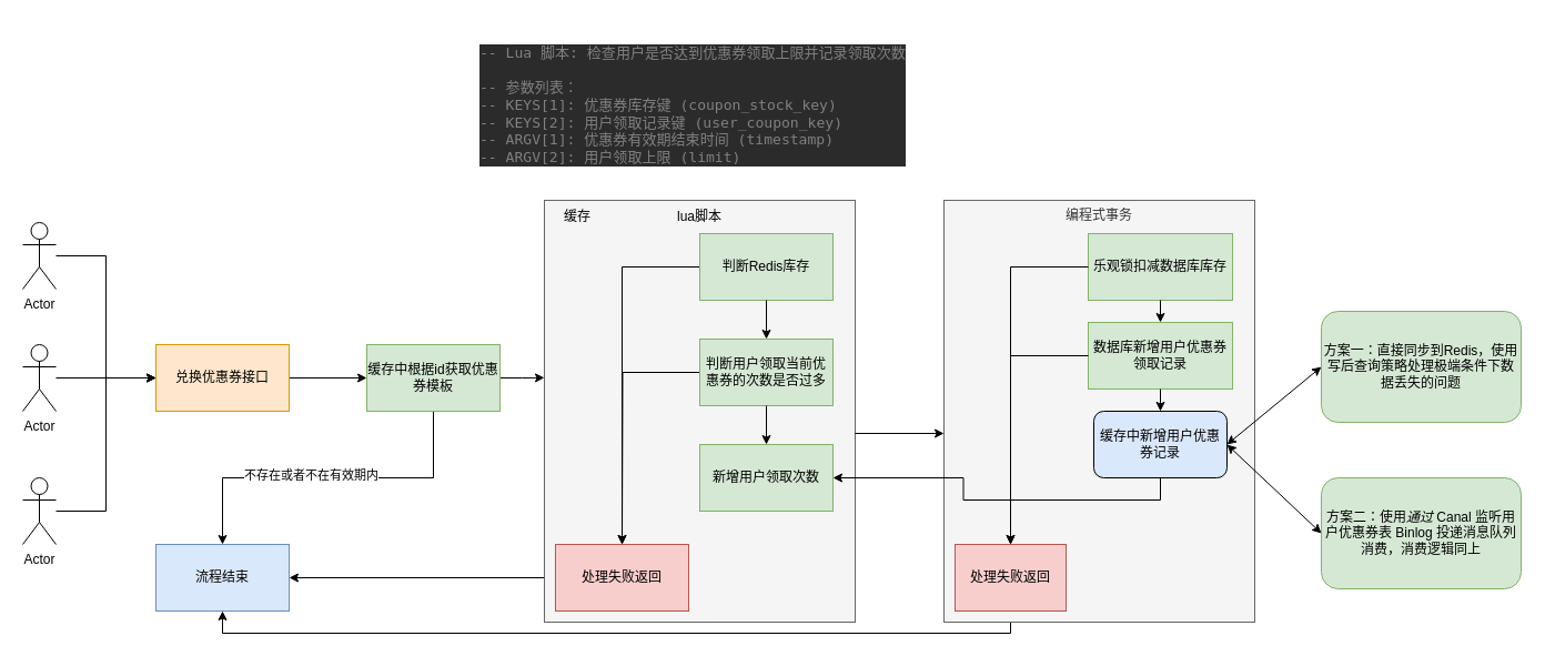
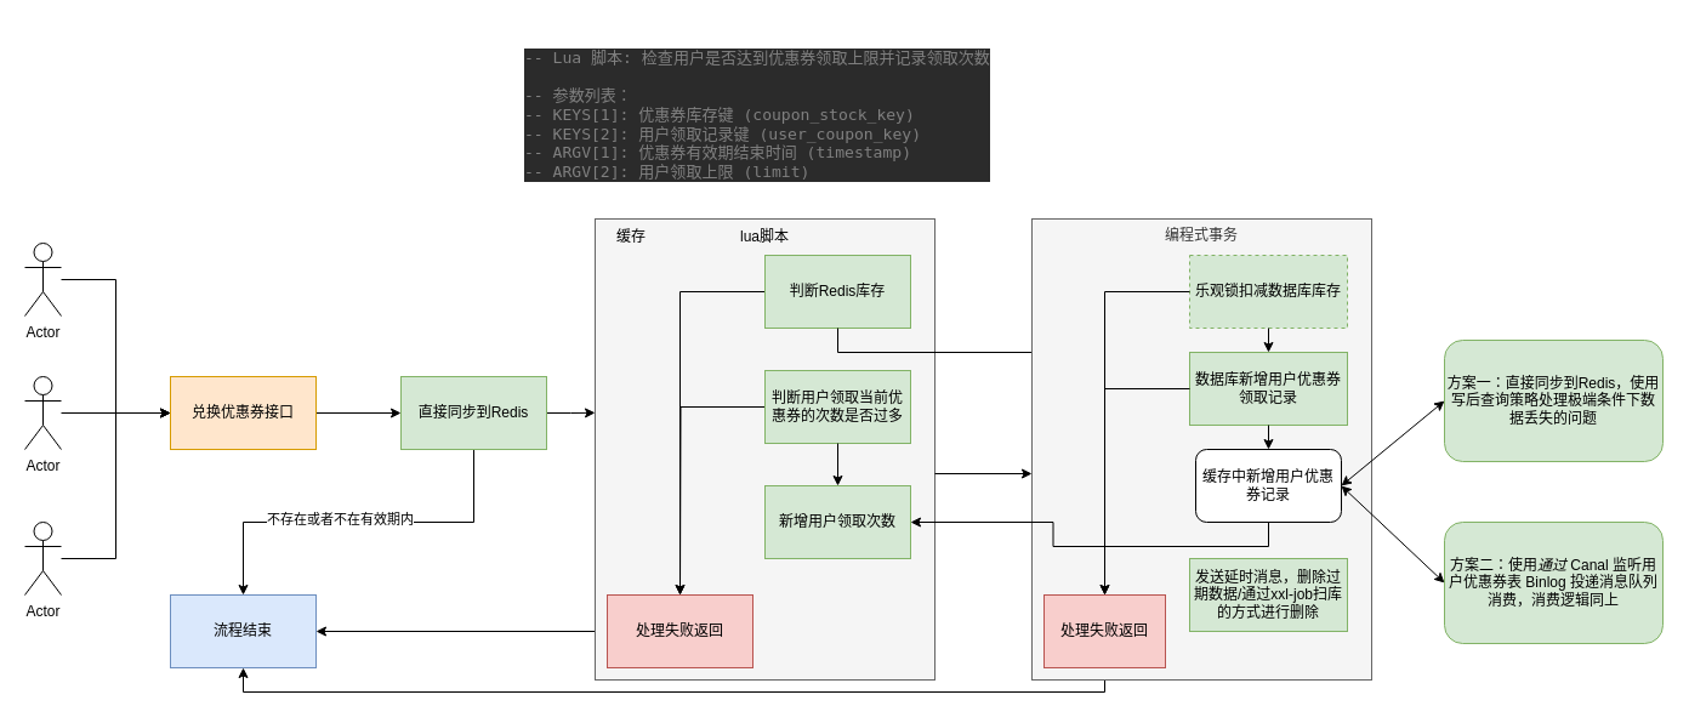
  <mxCell id="0" />
  <mxCell id="1" parent="0" />
  <mxCell id="2" style="edgeStyle=orthogonalEdgeStyle;rounded=0;orthogonalLoop=1;jettySize=auto;html=1;entryX=0;entryY=0.5;entryDx=0;entryDy=0;" parent="1" source="3" target="9" edge="1"><mxGeometry relative="1" as="geometry" /></mxCell>
  <mxCell id="3" value="Actor" style="shape=umlActor;verticalLabelPosition=bottom;verticalAlign=top;html=1;outlineConnect=0;" parent="1" vertex="1"><mxGeometry x="20" y="200" width="30" height="60" as="geometry" /></mxCell>
  <mxCell id="4" style="edgeStyle=orthogonalEdgeStyle;rounded=0;orthogonalLoop=1;jettySize=auto;html=1;entryX=0;entryY=0.5;entryDx=0;entryDy=0;" parent="1" source="5" target="9" edge="1"><mxGeometry relative="1" as="geometry" /></mxCell>
  <mxCell id="5" value="Actor" style="shape=umlActor;verticalLabelPosition=bottom;verticalAlign=top;html=1;outlineConnect=0;" parent="1" vertex="1"><mxGeometry x="20" y="310" width="30" height="60" as="geometry" /></mxCell>
  <mxCell id="6" style="edgeStyle=orthogonalEdgeStyle;rounded=0;orthogonalLoop=1;jettySize=auto;html=1;entryX=0;entryY=0.5;entryDx=0;entryDy=0;" parent="1" source="7" target="9" edge="1"><mxGeometry relative="1" as="geometry" /></mxCell>
  <mxCell id="7" value="Actor" style="shape=umlActor;verticalLabelPosition=bottom;verticalAlign=top;html=1;outlineConnect=0;" parent="1" vertex="1"><mxGeometry x="20" y="430" width="30" height="60" as="geometry" /></mxCell>
  <mxCell id="8" style="edgeStyle=orthogonalEdgeStyle;rounded=0;orthogonalLoop=1;jettySize=auto;html=1;exitX=1;exitY=0.5;exitDx=0;exitDy=0;" parent="1" source="9" target="13" edge="1"><mxGeometry relative="1" as="geometry" /></mxCell>
  <mxCell id="9" value="兑换优惠券接口" style="rounded=0;whiteSpace=wrap;html=1;fillColor=#ffe6cc;strokeColor=#d79b00;" parent="1" vertex="1"><mxGeometry x="140" y="310" width="120" height="60" as="geometry" /></mxCell>
  <mxCell id="10" style="edgeStyle=orthogonalEdgeStyle;rounded=0;orthogonalLoop=1;jettySize=auto;html=1;exitX=0.5;exitY=1;exitDx=0;exitDy=0;entryX=0.5;entryY=0;entryDx=0;entryDy=0;" parent="1" source="13" target="14" edge="1"><mxGeometry relative="1" as="geometry" /></mxCell>
  <mxCell id="11" value="不存在或者不在有效期内" style="edgeLabel;html=1;align=center;verticalAlign=middle;resizable=0;points=[];" parent="10" vertex="1" connectable="0"><mxGeometry x="0.104" y="-3" relative="1" as="geometry"><mxPoint as="offset" /></mxGeometry></mxCell>
  <mxCell id="12" style="edgeStyle=orthogonalEdgeStyle;rounded=0;orthogonalLoop=1;jettySize=auto;html=1;exitX=1;exitY=0.5;exitDx=0;exitDy=0;" parent="1" source="13" edge="1"><mxGeometry relative="1" as="geometry"><mxPoint x="490" y="339.833" as="targetPoint" /></mxGeometry></mxCell>
- <mxCell id="13" value="缓存中根据id获取优惠券模板" style="rounded=0;whiteSpace=wrap;html=1;fillColor=#d5e8d4;strokeColor=#82b366;" parent="1" vertex="1"><mxGeometry x="330" y="310" width="120" height="60" as="geometry" /></mxCell>
+ <mxCell id="13" value="直接同步到Redis" style="rounded=0;whiteSpace=wrap;html=1;fillColor=#d5e8d4;strokeColor=#82b366;" parent="1" vertex="1"><mxGeometry x="330" y="310" width="120" height="60" as="geometry" /></mxCell>
  <mxCell id="14" value="流程结束" style="rounded=0;whiteSpace=wrap;html=1;fillColor=#dae8fc;strokeColor=#6c8ebf;" parent="1" vertex="1"><mxGeometry x="140" y="490" width="120" height="60" as="geometry" /></mxCell>
  <mxCell id="15" value="&lt;div style=&quot;background-color:#2b2b2b;color:#a9b7c6&quot;&gt;&lt;pre style=&quot;font-family:'JetBrains Mono',monospace;font-size:9.8pt;&quot;&gt;&lt;span style=&quot;color:#808080;&quot;&gt;-- Lua &lt;/span&gt;&lt;span style=&quot;color:#808080;font-family:'宋体',monospace;&quot;&gt;脚本&lt;/span&gt;&lt;span style=&quot;color:#808080;&quot;&gt;: &lt;/span&gt;&lt;span style=&quot;color:#808080;font-family:'宋体',monospace;&quot;&gt;检查用户是否达到优惠券领取上限并记录领取次数&lt;br&gt;&lt;/span&gt;&lt;span style=&quot;color:#808080;font-family:'宋体',monospace;&quot;&gt;&lt;br&gt;&lt;/span&gt;&lt;span style=&quot;color:#808080;&quot;&gt;-- &lt;/span&gt;&lt;span style=&quot;color:#808080;font-family:'宋体',monospace;&quot;&gt;参数列表：&lt;br&gt;&lt;/span&gt;&lt;span style=&quot;color:#808080;&quot;&gt;-- KEYS[1]: &lt;/span&gt;&lt;span style=&quot;color:#808080;font-family:'宋体',monospace;&quot;&gt;优惠券库存键&lt;/span&gt;&lt;span style=&quot;color:#808080;&quot;&gt; (coupon_stock_key)&lt;br&gt;&lt;/span&gt;&lt;span style=&quot;color:#808080;&quot;&gt;-- KEYS[2]: &lt;/span&gt;&lt;span style=&quot;color:#808080;font-family:'宋体',monospace;&quot;&gt;用户领取记录键&lt;/span&gt;&lt;span style=&quot;color:#808080;&quot;&gt; (user_coupon_key)&lt;br&gt;&lt;/span&gt;&lt;span style=&quot;color:#808080;&quot;&gt;-- ARGV[1]: &lt;/span&gt;&lt;span style=&quot;color:#808080;font-family:'宋体',monospace;&quot;&gt;优惠券有效期结束时间&lt;/span&gt;&lt;span style=&quot;color:#808080;&quot;&gt; (timestamp)&lt;br&gt;&lt;/span&gt;&lt;span style=&quot;color:#808080;&quot;&gt;-- ARGV[2]: &lt;/span&gt;&lt;span style=&quot;color:#808080;font-family:'宋体',monospace;&quot;&gt;用户领取上限&lt;/span&gt;&lt;span style=&quot;color:#808080;&quot;&gt; (limit)&lt;/span&gt;&lt;/pre&gt;&lt;/div&gt;" style="text;whiteSpace=wrap;html=1;" parent="1" vertex="1"><mxGeometry x="430" y="20" width="390" height="140" as="geometry" /></mxCell>
  <mxCell id="16" style="edgeStyle=orthogonalEdgeStyle;rounded=0;orthogonalLoop=1;jettySize=auto;html=1;entryX=1;entryY=0.5;entryDx=0;entryDy=0;" parent="1" source="21" target="14" edge="1"><mxGeometry relative="1" as="geometry" /></mxCell>
  <mxCell id="17" value="" style="group" parent="1" vertex="1" connectable="0"><mxGeometry x="480" y="180" width="290" height="380" as="geometry" /></mxCell>
  <mxCell id="18" value="" style="group;fillColor=#f5f5f5;strokeColor=#666666;fontColor=#333333;" parent="17" vertex="1" connectable="0"><mxGeometry x="10" width="280" height="380" as="geometry" /></mxCell>
  <mxCell id="19" value="" style="group" parent="18" vertex="1" connectable="0"><mxGeometry width="280" height="380" as="geometry" /></mxCell>
  <mxCell id="20" value="lua脚本" style="text;html=1;align=center;verticalAlign=middle;whiteSpace=wrap;rounded=0;" parent="19" vertex="1"><mxGeometry x="110" width="60" height="30" as="geometry" /></mxCell>
  <mxCell id="21" value="处理失败返回" style="rounded=0;whiteSpace=wrap;html=1;fillColor=#f8cecc;strokeColor=#b85450;" parent="19" vertex="1"><mxGeometry x="10" y="310" width="120" height="60" as="geometry" /></mxCell>
  <mxCell id="22" style="edgeStyle=orthogonalEdgeStyle;rounded=0;orthogonalLoop=1;jettySize=auto;html=1;" parent="18" source="23" target="21" edge="1"><mxGeometry relative="1" as="geometry" /></mxCell>
  <mxCell id="23" value="判断Redis库存" style="rounded=0;whiteSpace=wrap;html=1;fillColor=#d5e8d4;strokeColor=#82b366;" parent="18" vertex="1"><mxGeometry x="140" y="30" width="120" height="60" as="geometry" /></mxCell>
  <mxCell id="24" style="edgeStyle=orthogonalEdgeStyle;rounded=0;orthogonalLoop=1;jettySize=auto;html=1;" parent="18" source="25" edge="1"><mxGeometry relative="1" as="geometry"><mxPoint x="70" y="310" as="targetPoint" /></mxGeometry></mxCell>
  <mxCell id="25" value="判断用户领取当前优惠券的次数是否过多" style="rounded=0;whiteSpace=wrap;html=1;fillColor=#d5e8d4;strokeColor=#82b366;" parent="18" vertex="1"><mxGeometry x="140" y="125" width="120" height="60" as="geometry" /></mxCell>
  <mxCell id="26" value="新增用户领取次数" style="rounded=0;whiteSpace=wrap;html=1;fillColor=#d5e8d4;strokeColor=#82b366;" parent="18" vertex="1"><mxGeometry x="140" y="220" width="120" height="60" as="geometry" /></mxCell>
- <mxCell id="27" style="edgeStyle=orthogonalEdgeStyle;rounded=0;orthogonalLoop=1;jettySize=auto;html=1;exitX=0.5;exitY=1;exitDx=0;exitDy=0;entryX=0.5;entryY=0;entryDx=0;entryDy=0;" parent="18" source="23" target="25" edge="1"><mxGeometry relative="1" as="geometry" /></mxCell>
+ <mxCell id="27" style="edgeStyle=orthogonalEdgeStyle;rounded=0;orthogonalLoop=1;jettySize=auto;html=1;exitX=0.5;exitY=1;exitDx=0;exitDy=0;" parent="18" source="23" target="37" edge="1"><mxGeometry relative="1" as="geometry" /></mxCell>
  <mxCell id="28" style="edgeStyle=orthogonalEdgeStyle;rounded=0;orthogonalLoop=1;jettySize=auto;html=1;exitX=0.5;exitY=1;exitDx=0;exitDy=0;" parent="18" source="25" target="26" edge="1"><mxGeometry relative="1" as="geometry" /></mxCell>
  <mxCell id="29" value="缓存" style="text;html=1;align=center;verticalAlign=middle;whiteSpace=wrap;rounded=0;" parent="18" vertex="1"><mxGeometry width="60" height="30" as="geometry" /></mxCell>
  <mxCell id="30" style="edgeStyle=orthogonalEdgeStyle;rounded=0;orthogonalLoop=1;jettySize=auto;html=1;exitX=0.5;exitY=1;exitDx=0;exitDy=0;entryX=0.5;entryY=1;entryDx=0;entryDy=0;" parent="1" source="39" target="14" edge="1"><mxGeometry relative="1" as="geometry" /></mxCell>
  <mxCell id="31" value="" style="endArrow=classic;html=1;rounded=0;" parent="1" edge="1"><mxGeometry width="50" height="50" relative="1" as="geometry"><mxPoint x="770" y="390" as="sourcePoint" /><mxPoint x="850" y="390" as="targetPoint" /></mxGeometry></mxCell>
  <mxCell id="32" value="" style="group" parent="1" vertex="1" connectable="0"><mxGeometry x="850" y="180" width="520" height="380" as="geometry" /></mxCell>
  <mxCell id="33" value="" style="group;fillColor=#d5e8d4;strokeColor=#82b366;" parent="32" vertex="1" connectable="0"><mxGeometry width="280" height="380" as="geometry" /></mxCell>
  <mxCell id="34" value="数据库" style="text;html=1;align=center;verticalAlign=middle;whiteSpace=wrap;rounded=0;" parent="33" vertex="1"><mxGeometry width="60" height="30" as="geometry" /></mxCell>
  <mxCell id="35" value="" style="group" parent="33" vertex="1" connectable="0"><mxGeometry width="280" height="380" as="geometry" /></mxCell>
  <mxCell id="36" value="编程式事务" style="group;fillColor=#f5f5f5;strokeColor=#666666;fontColor=#333333;" parent="35" vertex="1" connectable="0"><mxGeometry width="280" height="380" as="geometry" /></mxCell>
- <mxCell id="37" value="乐观锁扣减数据库库存" style="rounded=0;whiteSpace=wrap;html=1;fillColor=#d5e8d4;strokeColor=#82b366;" parent="35" vertex="1"><mxGeometry x="130" y="30" width="130" height="60" as="geometry" /></mxCell>
+ <mxCell id="37" value="乐观锁扣减数据库库存" style="rounded=0;whiteSpace=wrap;html=1;fillColor=#d5e8d4;strokeColor=#82b366;dashed=1;" parent="35" vertex="1"><mxGeometry x="130" y="30" width="130" height="60" as="geometry" /></mxCell>
  <mxCell id="38" value="数据库新增用户优惠券领取记录" style="rounded=0;whiteSpace=wrap;html=1;fillColor=#d5e8d4;strokeColor=#82b366;" parent="35" vertex="1"><mxGeometry x="130" y="110" width="130" height="60" as="geometry" /></mxCell>
  <mxCell id="39" value="处理失败返回" style="rounded=0;whiteSpace=wrap;html=1;fillColor=#f8cecc;strokeColor=#b85450;" parent="35" vertex="1"><mxGeometry x="10" y="310" width="100" height="60" as="geometry" /></mxCell>
- <mxCell id="40" value="缓存中新增用户优惠券记录" style="rounded=1;whiteSpace=wrap;html=1;fillColor=#dae8fc;" parent="35" vertex="1"><mxGeometry x="135" y="190" width="120" height="60" as="geometry" /></mxCell>
+ <mxCell id="40" value="缓存中新增用户优惠券记录" style="rounded=1;whiteSpace=wrap;html=1;" parent="35" vertex="1"><mxGeometry x="135" y="190" width="120" height="60" as="geometry" /></mxCell>
+ <mxCell id="41" value="发送延时消息，删除过期数据/通过xxl-job扫库的方式进行删除" style="rounded=0;whiteSpace=wrap;html=1;fillColor=#d5e8d4;strokeColor=#82b366;" parent="35" vertex="1"><mxGeometry x="130" y="280" width="130" height="60" as="geometry" /></mxCell>
  <mxCell id="42" style="edgeStyle=orthogonalEdgeStyle;rounded=0;orthogonalLoop=1;jettySize=auto;html=1;exitX=0.5;exitY=1;exitDx=0;exitDy=0;entryX=0.5;entryY=0;entryDx=0;entryDy=0;" parent="35" source="37" target="38" edge="1"><mxGeometry relative="1" as="geometry" /></mxCell>
  <mxCell id="43" style="edgeStyle=orthogonalEdgeStyle;rounded=0;orthogonalLoop=1;jettySize=auto;html=1;exitX=0;exitY=0.5;exitDx=0;exitDy=0;" parent="35" source="37" target="39" edge="1"><mxGeometry relative="1" as="geometry" /></mxCell>
  <mxCell id="44" style="edgeStyle=orthogonalEdgeStyle;rounded=0;orthogonalLoop=1;jettySize=auto;html=1;exitX=0;exitY=0.5;exitDx=0;exitDy=0;" parent="35" source="38" target="39" edge="1"><mxGeometry relative="1" as="geometry" /></mxCell>
  <mxCell id="45" style="edgeStyle=orthogonalEdgeStyle;rounded=0;orthogonalLoop=1;jettySize=auto;html=1;exitX=0.5;exitY=1;exitDx=0;exitDy=0;entryX=0.5;entryY=0;entryDx=0;entryDy=0;" parent="35" source="38" target="40" edge="1"><mxGeometry relative="1" as="geometry" /></mxCell>
  <mxCell id="46" style="edgeStyle=orthogonalEdgeStyle;rounded=0;orthogonalLoop=1;jettySize=auto;html=1;exitX=0.5;exitY=1;exitDx=0;exitDy=0;" parent="35" source="40" target="26" edge="1"><mxGeometry relative="1" as="geometry" /></mxCell>
  <mxCell id="47" value="方案一：直接同步到Redis，使用&lt;span style=&quot;white-space-collapse: preserve; background-color: initial;&quot;&gt;写后查询策略处理极端条件下数据丢失的问题&lt;/span&gt;" style="rounded=1;whiteSpace=wrap;html=1;fillColor=#d5e8d4;strokeColor=#82b366;" parent="32" vertex="1"><mxGeometry x="340" y="100" width="180" height="100" as="geometry" /></mxCell>
  <mxCell id="48" value="方案二：使用&lt;i style=&quot;white-space-collapse: preserve; background-color: initial;&quot;&gt;通过 &lt;/i&gt;&lt;span style=&quot;white-space-collapse: preserve; background-color: initial;&quot;&gt;Canal 监听用户优惠券表 Binlog 投递消息队列消费，消费逻辑同上&lt;/span&gt;" style="rounded=1;whiteSpace=wrap;html=1;fillColor=#d5e8d4;strokeColor=#82b366;" parent="32" vertex="1"><mxGeometry x="340" y="250" width="180" height="100" as="geometry" /></mxCell>
  <mxCell id="49" value="" style="endArrow=classic;startArrow=classic;html=1;rounded=0;exitX=1;exitY=0.5;exitDx=0;exitDy=0;entryX=0;entryY=0.5;entryDx=0;entryDy=0;" parent="32" source="40" target="47" edge="1"><mxGeometry width="50" height="50" relative="1" as="geometry"><mxPoint x="270" y="210" as="sourcePoint" /><mxPoint x="330" y="180" as="targetPoint" /></mxGeometry></mxCell>
  <mxCell id="50" value="" style="endArrow=classic;startArrow=classic;html=1;rounded=0;entryX=0;entryY=0.5;entryDx=0;entryDy=0;exitX=1;exitY=0.5;exitDx=0;exitDy=0;" parent="32" source="40" target="48" edge="1"><mxGeometry width="50" height="50" relative="1" as="geometry"><mxPoint x="260" y="220" as="sourcePoint" /><mxPoint x="310" y="170" as="targetPoint" /></mxGeometry></mxCell>
